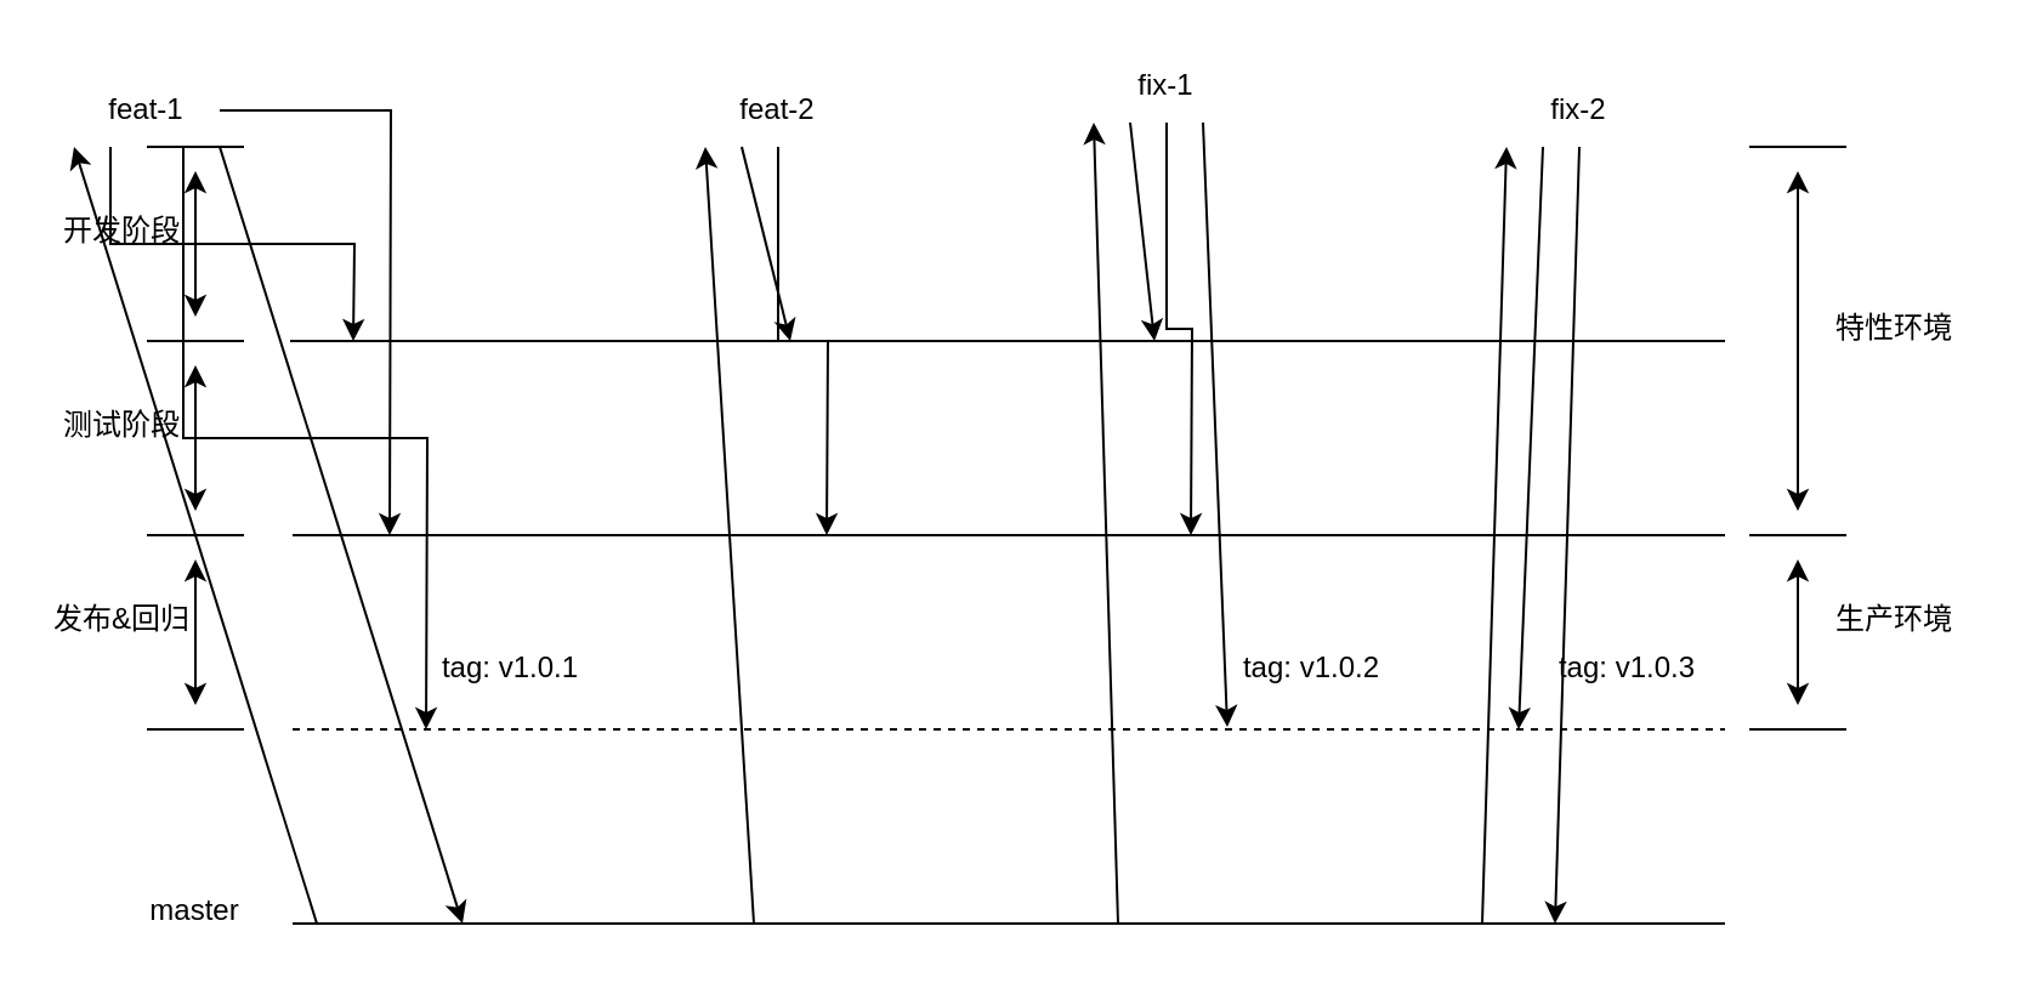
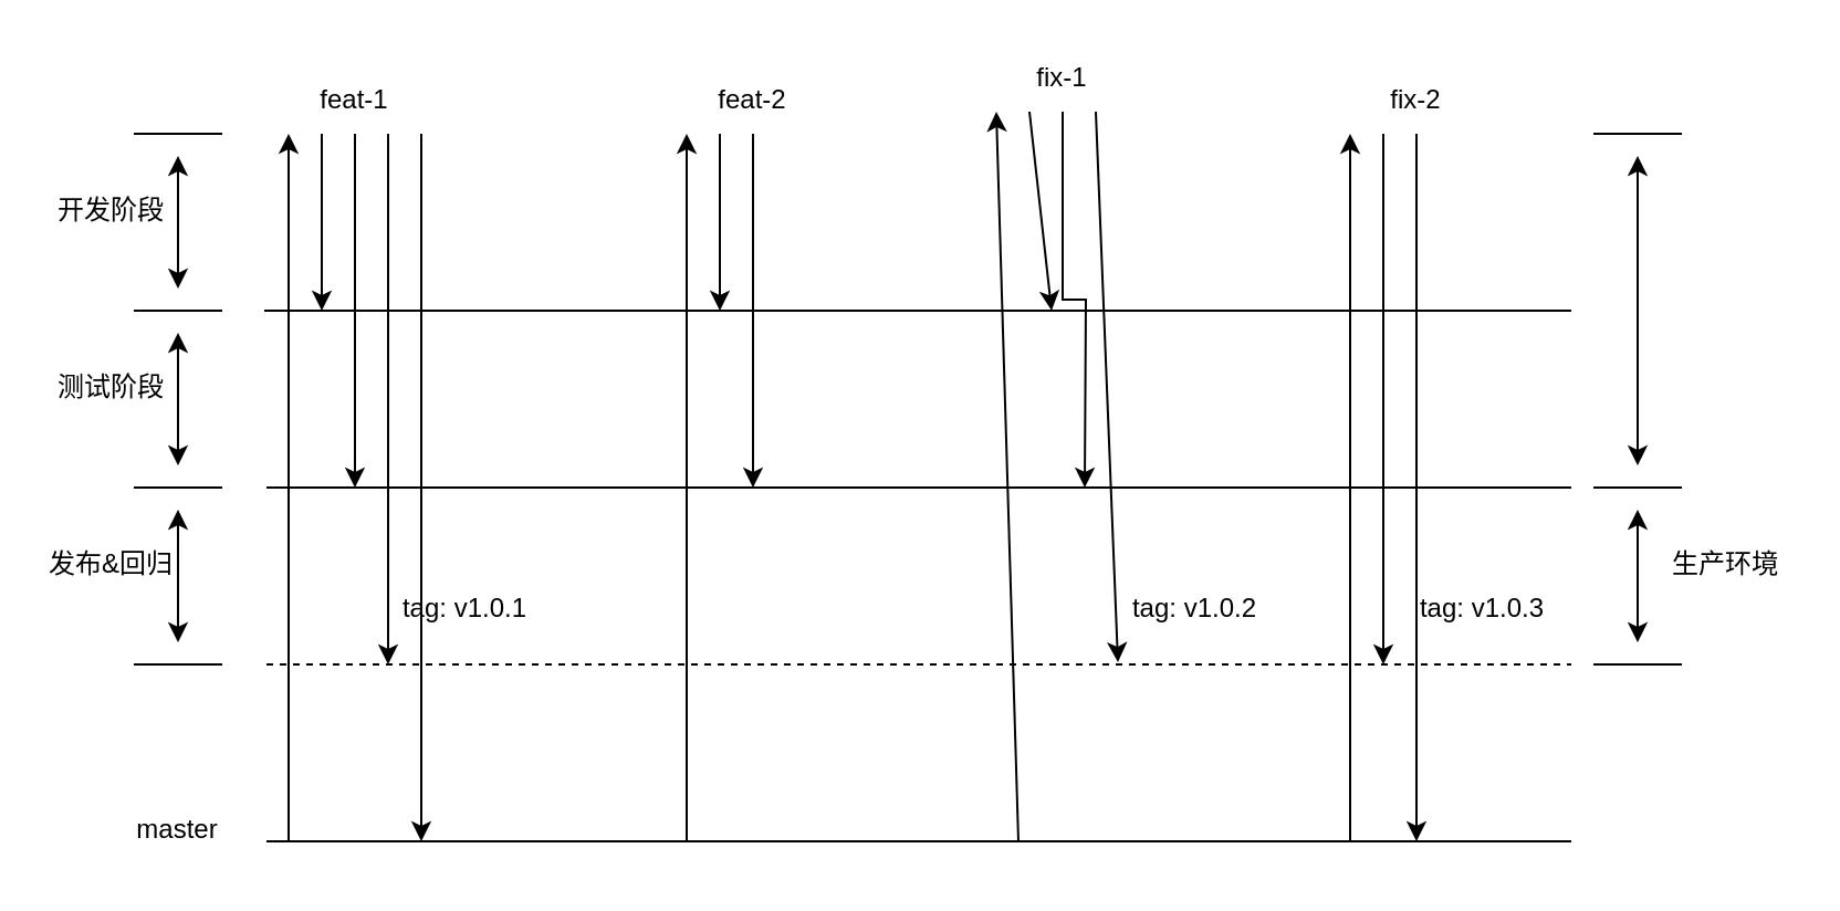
  <mxCell id="0" />
  <mxCell id="1" parent="0" />
  <mxCell id="2" value="" style="endArrow=none;html=1;rounded=0;" edge="1" parent="1"><mxGeometry width="50" height="50" relative="1" as="geometry"><mxPoint x="120" y="380" as="sourcePoint" /><mxPoint x="710" y="380" as="targetPoint" /></mxGeometry></mxCell>
  <mxCell id="3" value="master" style="text;html=1;strokeColor=none;fillColor=none;align=center;verticalAlign=middle;whiteSpace=wrap;rounded=0;" vertex="1" parent="1"><mxGeometry x="50" y="360" width="60" height="30" as="geometry" /></mxCell>
  <mxCell id="4" value="" style="endArrow=none;dashed=1;html=1;rounded=0;" edge="1" parent="1"><mxGeometry width="50" height="50" relative="1" as="geometry"><mxPoint x="120" y="300" as="sourcePoint" /><mxPoint x="710" y="300" as="targetPoint" /></mxGeometry></mxCell>
  <mxCell id="5" value="" style="endArrow=none;html=1;rounded=0;" edge="1" parent="1"><mxGeometry width="50" height="50" relative="1" as="geometry"><mxPoint x="120" y="220" as="sourcePoint" /><mxPoint x="710" y="220" as="targetPoint" /></mxGeometry></mxCell>
  <mxCell id="6" value="" style="endArrow=none;html=1;rounded=0;" edge="1" parent="1"><mxGeometry width="50" height="50" relative="1" as="geometry"><mxPoint x="119" y="140" as="sourcePoint" /><mxPoint x="710" y="140" as="targetPoint" /></mxGeometry></mxCell>
  <mxCell id="7" style="edgeStyle=orthogonalEdgeStyle;rounded=0;orthogonalLoop=1;jettySize=auto;html=1;" edge="1" parent="1" source="10"><mxGeometry relative="1" as="geometry"><mxPoint x="160" y="220" as="targetPoint" /></mxGeometry></mxCell>
  <mxCell id="8" style="edgeStyle=orthogonalEdgeStyle;rounded=0;orthogonalLoop=1;jettySize=auto;html=1;exitX=0.25;exitY=1;exitDx=0;exitDy=0;" edge="1" parent="1" source="10"><mxGeometry relative="1" as="geometry"><mxPoint x="145" y="140" as="targetPoint" /></mxGeometry></mxCell>
  <mxCell id="9" style="edgeStyle=orthogonalEdgeStyle;rounded=0;orthogonalLoop=1;jettySize=auto;html=1;exitX=0.75;exitY=1;exitDx=0;exitDy=0;" edge="1" parent="1" source="10"><mxGeometry relative="1" as="geometry"><mxPoint x="175" y="300" as="targetPoint" /></mxGeometry></mxCell>
- <mxCell id="10" value="feat-1" style="text;html=1;strokeColor=none;fillColor=none;align=center;verticalAlign=middle;whiteSpace=wrap;rounded=0;" vertex="1" parent="1"><mxGeometry x="30" y="30" width="60" height="30" as="geometry" /></mxCell>
+ <mxCell id="10" value="feat-1" style="text;html=1;strokeColor=none;fillColor=none;align=center;verticalAlign=middle;whiteSpace=wrap;rounded=0;" vertex="1" parent="1"><mxGeometry x="130" y="30" width="60" height="30" as="geometry" /></mxCell>
  <mxCell id="11" value="" style="endArrow=none;html=1;rounded=0;" edge="1" parent="1"><mxGeometry width="50" height="50" relative="1" as="geometry"><mxPoint x="60" y="60" as="sourcePoint" /><mxPoint x="100" y="60" as="targetPoint" /></mxGeometry></mxCell>
  <mxCell id="12" value="" style="endArrow=none;html=1;rounded=0;" edge="1" parent="1"><mxGeometry width="50" height="50" relative="1" as="geometry"><mxPoint x="60" y="140" as="sourcePoint" /><mxPoint x="100" y="140" as="targetPoint" /></mxGeometry></mxCell>
  <mxCell id="13" value="" style="endArrow=classic;startArrow=classic;html=1;rounded=0;" edge="1" parent="1"><mxGeometry width="50" height="50" relative="1" as="geometry"><mxPoint x="80" y="130" as="sourcePoint" /><mxPoint x="80" y="70" as="targetPoint" /></mxGeometry></mxCell>
  <mxCell id="14" value="开发阶段" style="text;html=1;strokeColor=none;fillColor=none;align=center;verticalAlign=middle;whiteSpace=wrap;rounded=0;" vertex="1" parent="1"><mxGeometry x="20" y="80" width="60" height="30" as="geometry" /></mxCell>
  <mxCell id="15" value="" style="endArrow=none;html=1;rounded=0;" edge="1" parent="1"><mxGeometry width="50" height="50" relative="1" as="geometry"><mxPoint x="60" y="140" as="sourcePoint" /><mxPoint x="100" y="140" as="targetPoint" /></mxGeometry></mxCell>
  <mxCell id="16" value="" style="endArrow=none;html=1;rounded=0;" edge="1" parent="1"><mxGeometry width="50" height="50" relative="1" as="geometry"><mxPoint x="60" y="220" as="sourcePoint" /><mxPoint x="100" y="220" as="targetPoint" /></mxGeometry></mxCell>
  <mxCell id="17" value="" style="endArrow=classic;startArrow=classic;html=1;rounded=0;" edge="1" parent="1"><mxGeometry width="50" height="50" relative="1" as="geometry"><mxPoint x="80" y="210" as="sourcePoint" /><mxPoint x="80" y="150" as="targetPoint" /></mxGeometry></mxCell>
  <mxCell id="18" value="测试阶段" style="text;html=1;strokeColor=none;fillColor=none;align=center;verticalAlign=middle;whiteSpace=wrap;rounded=0;" vertex="1" parent="1"><mxGeometry x="20" y="160" width="60" height="30" as="geometry" /></mxCell>
  <mxCell id="19" value="" style="endArrow=none;html=1;rounded=0;" edge="1" parent="1"><mxGeometry width="50" height="50" relative="1" as="geometry"><mxPoint x="60" y="220" as="sourcePoint" /><mxPoint x="100" y="220" as="targetPoint" /></mxGeometry></mxCell>
  <mxCell id="20" value="" style="endArrow=classic;startArrow=classic;html=1;rounded=0;" edge="1" parent="1"><mxGeometry width="50" height="50" relative="1" as="geometry"><mxPoint x="80" y="290" as="sourcePoint" /><mxPoint x="80" y="230" as="targetPoint" /></mxGeometry></mxCell>
  <mxCell id="21" value="发布&amp;amp;回归" style="text;html=1;strokeColor=none;fillColor=none;align=center;verticalAlign=middle;whiteSpace=wrap;rounded=0;" vertex="1" parent="1"><mxGeometry x="20" y="240" width="60" height="30" as="geometry" /></mxCell>
  <mxCell id="22" value="" style="endArrow=none;html=1;rounded=0;" edge="1" parent="1"><mxGeometry width="50" height="50" relative="1" as="geometry"><mxPoint x="60" y="300" as="sourcePoint" /><mxPoint x="100" y="300" as="targetPoint" /></mxGeometry></mxCell>
  <mxCell id="23" value="" style="endArrow=classic;html=1;rounded=0;exitX=1;exitY=1;exitDx=0;exitDy=0;" edge="1" parent="1" source="10"><mxGeometry width="50" height="50" relative="1" as="geometry"><mxPoint x="200" y="70" as="sourcePoint" /><mxPoint x="190" y="380" as="targetPoint" /></mxGeometry></mxCell>
  <mxCell id="24" style="edgeStyle=orthogonalEdgeStyle;rounded=0;orthogonalLoop=1;jettySize=auto;html=1;" edge="1" parent="1" source="25"><mxGeometry relative="1" as="geometry"><mxPoint x="340" y="220" as="targetPoint" /></mxGeometry></mxCell>
- <mxCell id="25" value="feat-2" style="text;html=1;strokeColor=none;fillColor=none;align=center;verticalAlign=middle;whiteSpace=wrap;rounded=0;" vertex="1" parent="1"><mxGeometry x="290" y="30" width="60" height="30" as="geometry" /></mxCell>
+ <mxCell id="25" value="feat-2" style="text;html=1;strokeColor=none;fillColor=none;align=center;verticalAlign=middle;whiteSpace=wrap;rounded=0;" vertex="1" parent="1"><mxGeometry x="310" y="30" width="60" height="30" as="geometry" /></mxCell>
  <mxCell id="26" value="" style="endArrow=classic;html=1;rounded=0;exitX=0.25;exitY=1;exitDx=0;exitDy=0;" edge="1" parent="1" source="25"><mxGeometry width="50" height="50" relative="1" as="geometry"><mxPoint x="300" y="150" as="sourcePoint" /><mxPoint x="325" y="140" as="targetPoint" /></mxGeometry></mxCell>
  <mxCell id="27" style="edgeStyle=orthogonalEdgeStyle;rounded=0;orthogonalLoop=1;jettySize=auto;html=1;" edge="1" parent="1" source="28"><mxGeometry relative="1" as="geometry"><mxPoint x="490" y="220" as="targetPoint" /></mxGeometry></mxCell>
  <mxCell id="28" value="fix-1" style="text;html=1;strokeColor=none;fillColor=none;align=center;verticalAlign=middle;whiteSpace=wrap;rounded=0;" vertex="1" parent="1"><mxGeometry x="450" y="20" width="60" height="30" as="geometry" /></mxCell>
  <mxCell id="29" value="" style="endArrow=classic;html=1;rounded=0;exitX=0.25;exitY=1;exitDx=0;exitDy=0;" edge="1" parent="1" source="28"><mxGeometry width="50" height="50" relative="1" as="geometry"><mxPoint x="550" y="100" as="sourcePoint" /><mxPoint x="475" y="140" as="targetPoint" /></mxGeometry></mxCell>
  <mxCell id="30" value="" style="endArrow=classic;html=1;rounded=0;entryX=0;entryY=1;entryDx=0;entryDy=0;" edge="1" parent="1" target="10"><mxGeometry width="50" height="50" relative="1" as="geometry"><mxPoint x="130" y="380" as="sourcePoint" /><mxPoint x="190" y="330" as="targetPoint" /></mxGeometry></mxCell>
  <mxCell id="31" value="" style="endArrow=classic;html=1;rounded=0;entryX=0;entryY=1;entryDx=0;entryDy=0;" edge="1" parent="1" target="25"><mxGeometry width="50" height="50" relative="1" as="geometry"><mxPoint x="310" y="380" as="sourcePoint" /><mxPoint x="310" y="60" as="targetPoint" /></mxGeometry></mxCell>
  <mxCell id="32" value="" style="endArrow=classic;html=1;rounded=0;entryX=0;entryY=1;entryDx=0;entryDy=0;" edge="1" parent="1" target="28"><mxGeometry width="50" height="50" relative="1" as="geometry"><mxPoint x="460" y="380" as="sourcePoint" /><mxPoint x="510" y="330" as="targetPoint" /></mxGeometry></mxCell>
  <mxCell id="33" value="" style="endArrow=classic;html=1;rounded=0;exitX=0.75;exitY=1;exitDx=0;exitDy=0;" edge="1" parent="1" source="28"><mxGeometry width="50" height="50" relative="1" as="geometry"><mxPoint x="540" y="90" as="sourcePoint" /><mxPoint x="505" y="299" as="targetPoint" /></mxGeometry></mxCell>
  <mxCell id="34" value="tag: v1.0.2" style="text;html=1;strokeColor=none;fillColor=none;align=center;verticalAlign=middle;whiteSpace=wrap;rounded=0;" vertex="1" parent="1"><mxGeometry x="510" y="260" width="60" height="30" as="geometry" /></mxCell>
  <mxCell id="35" value="tag: v1.0.1" style="text;html=1;strokeColor=none;fillColor=none;align=center;verticalAlign=middle;whiteSpace=wrap;rounded=0;" vertex="1" parent="1"><mxGeometry x="180" y="260" width="60" height="30" as="geometry" /></mxCell>
- <mxCell id="36" value="fix-2" style="text;html=1;strokeColor=none;fillColor=none;align=center;verticalAlign=middle;whiteSpace=wrap;rounded=0;" vertex="1" parent="1"><mxGeometry x="620" y="30" width="60" height="30" as="geometry" /></mxCell>
+ <mxCell id="36" value="fix-2" style="text;html=1;strokeColor=none;fillColor=none;align=center;verticalAlign=middle;whiteSpace=wrap;rounded=0;" vertex="1" parent="1"><mxGeometry x="610" y="30" width="60" height="30" as="geometry" /></mxCell>
  <mxCell id="37" value="" style="endArrow=classic;html=1;rounded=0;entryX=0;entryY=1;entryDx=0;entryDy=0;" edge="1" parent="1" target="36"><mxGeometry width="50" height="50" relative="1" as="geometry"><mxPoint x="610" y="380" as="sourcePoint" /><mxPoint x="640" y="330" as="targetPoint" /></mxGeometry></mxCell>
  <mxCell id="38" value="" style="endArrow=classic;html=1;rounded=0;exitX=0.25;exitY=1;exitDx=0;exitDy=0;" edge="1" parent="1" source="36"><mxGeometry width="50" height="50" relative="1" as="geometry"><mxPoint x="650" y="130" as="sourcePoint" /><mxPoint x="625" y="300" as="targetPoint" /></mxGeometry></mxCell>
  <mxCell id="39" value="tag: v1.0.3" style="text;html=1;strokeColor=none;fillColor=none;align=center;verticalAlign=middle;whiteSpace=wrap;rounded=0;" vertex="1" parent="1"><mxGeometry x="640" y="260" width="60" height="30" as="geometry" /></mxCell>
  <mxCell id="40" value="" style="endArrow=classic;html=1;rounded=0;exitX=0.5;exitY=1;exitDx=0;exitDy=0;" edge="1" parent="1" source="36"><mxGeometry width="50" height="50" relative="1" as="geometry"><mxPoint x="630" y="340" as="sourcePoint" /><mxPoint x="640" y="380" as="targetPoint" /></mxGeometry></mxCell>
  <mxCell id="41" value="" style="endArrow=none;html=1;rounded=0;" edge="1" parent="1"><mxGeometry width="50" height="50" relative="1" as="geometry"><mxPoint x="720" y="60" as="sourcePoint" /><mxPoint x="760" y="60" as="targetPoint" /></mxGeometry></mxCell>
  <mxCell id="42" value="" style="endArrow=none;html=1;rounded=0;" edge="1" parent="1"><mxGeometry width="50" height="50" relative="1" as="geometry"><mxPoint x="720" y="220" as="sourcePoint" /><mxPoint x="760" y="220" as="targetPoint" /></mxGeometry></mxCell>
  <mxCell id="43" value="" style="endArrow=classic;startArrow=classic;html=1;rounded=0;" edge="1" parent="1"><mxGeometry width="50" height="50" relative="1" as="geometry"><mxPoint x="740" y="210" as="sourcePoint" /><mxPoint x="740" y="70" as="targetPoint" /></mxGeometry></mxCell>
- <mxCell id="44" value="特性环境" style="text;html=1;strokeColor=none;fillColor=none;align=center;verticalAlign=middle;whiteSpace=wrap;rounded=0;" vertex="1" parent="1"><mxGeometry x="750" y="120" width="60" height="30" as="geometry" /></mxCell>
  <mxCell id="45" value="" style="endArrow=none;html=1;rounded=0;" edge="1" parent="1"><mxGeometry width="50" height="50" relative="1" as="geometry"><mxPoint x="720" y="300" as="sourcePoint" /><mxPoint x="760" y="300" as="targetPoint" /></mxGeometry></mxCell>
  <mxCell id="46" value="" style="endArrow=classic;startArrow=classic;html=1;rounded=0;" edge="1" parent="1"><mxGeometry width="50" height="50" relative="1" as="geometry"><mxPoint x="740" y="290" as="sourcePoint" /><mxPoint x="740" y="230" as="targetPoint" /></mxGeometry></mxCell>
  <mxCell id="47" value="生产环境" style="text;html=1;strokeColor=none;fillColor=none;align=center;verticalAlign=middle;whiteSpace=wrap;rounded=0;" vertex="1" parent="1"><mxGeometry x="750" y="240" width="60" height="30" as="geometry" /></mxCell>
